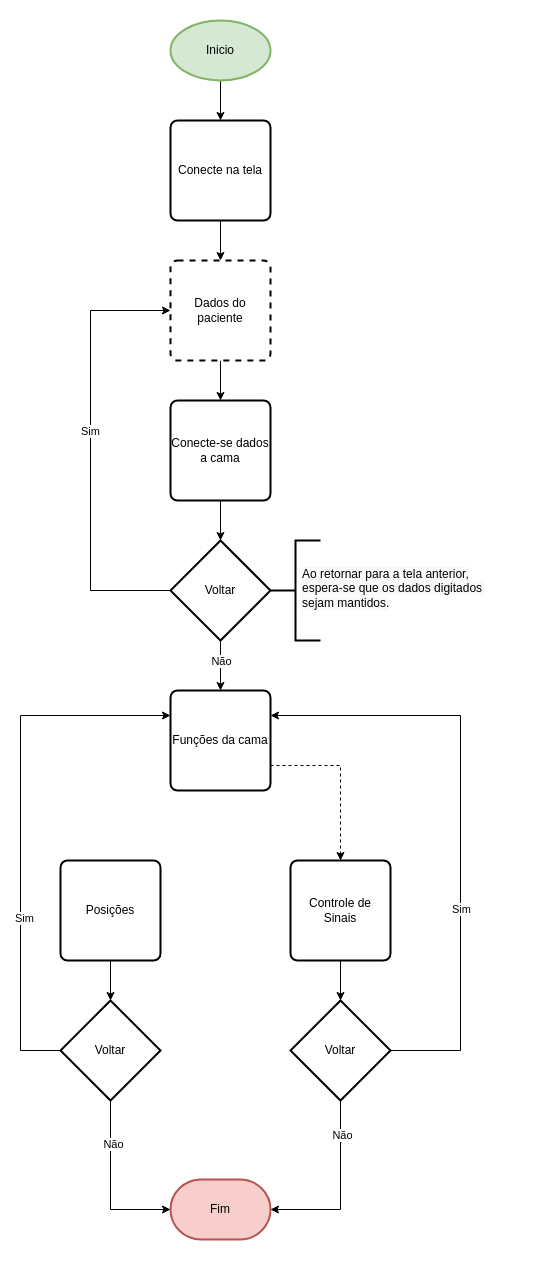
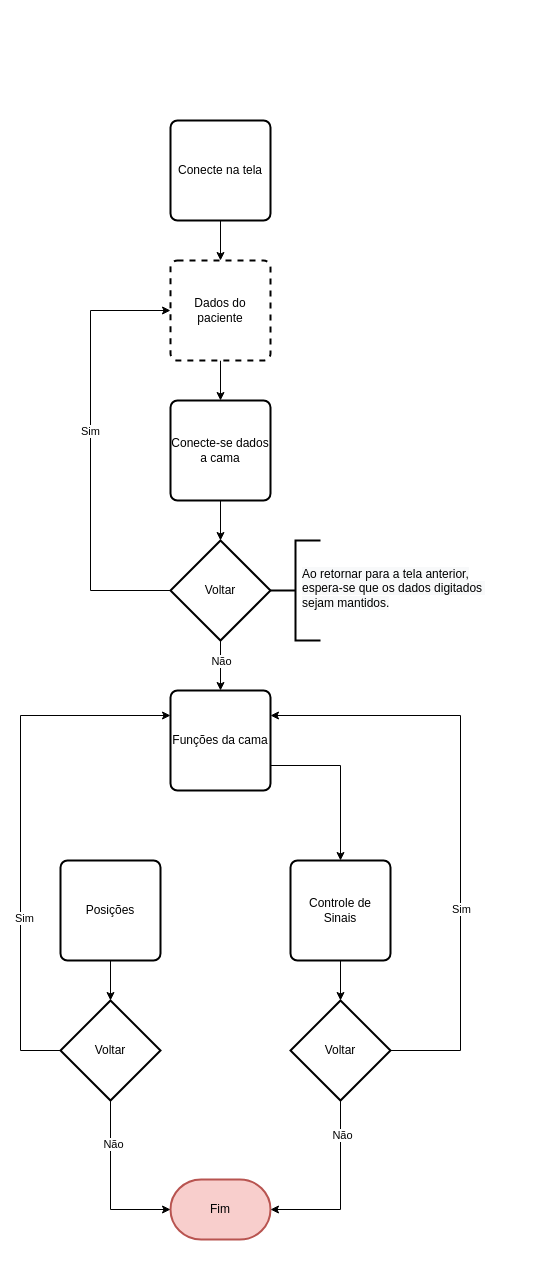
  <mxCell id="0" />
  <mxCell id="1" parent="0" />
- <mxCell id="2" style="edgeStyle=orthogonalEdgeStyle;rounded=0;orthogonalLoop=1;jettySize=auto;html=1;entryX=0.5;entryY=0;entryDx=0;entryDy=0;" edge="1" parent="1" source="3" target="6"><mxGeometry relative="1" as="geometry" /></mxCell>
- <mxCell id="3" value="Inicio" style="strokeWidth=2;html=1;shape=mxgraph.flowchart.start_1;whiteSpace=wrap;fillColor=#d5e8d4;strokeColor=#82b366;" vertex="1" parent="1"><mxGeometry x="170" y="20" width="100" height="60" as="geometry" /></mxCell>
  <mxCell id="4" value="Fim" style="strokeWidth=2;html=1;shape=mxgraph.flowchart.terminator;whiteSpace=wrap;fillColor=#f8cecc;strokeColor=#b85450;" vertex="1" parent="1"><mxGeometry x="170" y="1179" width="100" height="60" as="geometry" /></mxCell>
  <mxCell id="5" style="edgeStyle=orthogonalEdgeStyle;rounded=0;orthogonalLoop=1;jettySize=auto;html=1;entryX=0.5;entryY=0;entryDx=0;entryDy=0;" edge="1" parent="1" source="6" target="8"><mxGeometry relative="1" as="geometry" /></mxCell>
  <mxCell id="6" value="Conecte na tela" style="rounded=1;whiteSpace=wrap;html=1;absoluteArcSize=1;arcSize=14;strokeWidth=2;" vertex="1" parent="1"><mxGeometry x="170" y="120" width="100" height="100" as="geometry" /></mxCell>
  <mxCell id="7" style="edgeStyle=orthogonalEdgeStyle;rounded=0;orthogonalLoop=1;jettySize=auto;html=1;entryX=0.5;entryY=0;entryDx=0;entryDy=0;" edge="1" parent="1" source="8" target="10"><mxGeometry relative="1" as="geometry" /></mxCell>
  <mxCell id="8" value="Dados do paciente" style="rounded=1;whiteSpace=wrap;html=1;absoluteArcSize=1;arcSize=14;strokeWidth=2;dashed=1;" vertex="1" parent="1"><mxGeometry x="170" y="260" width="100" height="100" as="geometry" /></mxCell>
  <mxCell id="9" style="edgeStyle=orthogonalEdgeStyle;rounded=0;orthogonalLoop=1;jettySize=auto;html=1;entryX=0.5;entryY=0;entryDx=0;entryDy=0;entryPerimeter=0;" edge="1" parent="1" source="10" target="19"><mxGeometry relative="1" as="geometry" /></mxCell>
  <mxCell id="10" value="Conecte-se dados a cama" style="rounded=1;whiteSpace=wrap;html=1;absoluteArcSize=1;arcSize=14;strokeWidth=2;" vertex="1" parent="1"><mxGeometry x="170" y="400" width="100" height="100" as="geometry" /></mxCell>
- <mxCell id="11" style="edgeStyle=orthogonalEdgeStyle;rounded=0;orthogonalLoop=1;jettySize=auto;html=1;entryX=0.5;entryY=0;entryDx=0;entryDy=0;exitX=1;exitY=0.75;exitDx=0;exitDy=0;dashed=1;" edge="1" parent="1" source="12" target="23"><mxGeometry relative="1" as="geometry" /></mxCell>
+ <mxCell id="11" style="edgeStyle=orthogonalEdgeStyle;rounded=0;orthogonalLoop=1;jettySize=auto;html=1;entryX=0.5;entryY=0;entryDx=0;entryDy=0;exitX=1;exitY=0.75;exitDx=0;exitDy=0;" edge="1" parent="1" source="12" target="23"><mxGeometry relative="1" as="geometry" /></mxCell>
  <mxCell id="12" value="Funções da cama" style="rounded=1;whiteSpace=wrap;html=1;absoluteArcSize=1;arcSize=14;strokeWidth=2;" vertex="1" parent="1"><mxGeometry x="170" y="690" width="100" height="100" as="geometry" /></mxCell>
  <mxCell id="13" style="edgeStyle=orthogonalEdgeStyle;rounded=0;orthogonalLoop=1;jettySize=auto;html=1;entryX=0.5;entryY=0;entryDx=0;entryDy=0;entryPerimeter=0;" edge="1" parent="1" source="14" target="28"><mxGeometry relative="1" as="geometry" /></mxCell>
  <mxCell id="14" value="Posições" style="rounded=1;whiteSpace=wrap;html=1;absoluteArcSize=1;arcSize=14;strokeWidth=2;" vertex="1" parent="1"><mxGeometry x="60" y="860" width="100" height="100" as="geometry" /></mxCell>
  <mxCell id="15" style="edgeStyle=orthogonalEdgeStyle;rounded=0;orthogonalLoop=1;jettySize=auto;html=1;entryX=0.5;entryY=0;entryDx=0;entryDy=0;" edge="1" parent="1" source="19" target="12"><mxGeometry relative="1" as="geometry" /></mxCell>
  <mxCell id="16" value="Não" style="edgeLabel;html=1;align=center;verticalAlign=middle;resizable=0;points=[];" vertex="1" connectable="0" parent="15"><mxGeometry x="0.271" y="-2" relative="1" as="geometry"><mxPoint x="2" y="-12" as="offset" /></mxGeometry></mxCell>
  <mxCell id="17" style="edgeStyle=orthogonalEdgeStyle;rounded=0;orthogonalLoop=1;jettySize=auto;html=1;entryX=0;entryY=0.5;entryDx=0;entryDy=0;exitX=0;exitY=0.5;exitDx=0;exitDy=0;exitPerimeter=0;" edge="1" parent="1" source="19" target="8"><mxGeometry relative="1" as="geometry"><Array as="points"><mxPoint x="90" y="590" /><mxPoint x="90" y="310" /></Array></mxGeometry></mxCell>
  <mxCell id="18" value="Sim" style="edgeLabel;html=1;align=center;verticalAlign=middle;resizable=0;points=[];" vertex="1" connectable="0" parent="17"><mxGeometry x="0.092" y="1" relative="1" as="geometry"><mxPoint as="offset" /></mxGeometry></mxCell>
  <mxCell id="19" value="Voltar" style="strokeWidth=2;html=1;shape=mxgraph.flowchart.decision;whiteSpace=wrap;" vertex="1" parent="1"><mxGeometry x="170" y="540" width="100" height="100" as="geometry" /></mxCell>
  <mxCell id="20" value="" style="strokeWidth=2;html=1;shape=mxgraph.flowchart.annotation_2;align=left;labelPosition=right;pointerEvents=1;" vertex="1" parent="1"><mxGeometry x="270" y="540" width="50" height="100" as="geometry" /></mxCell>
  <mxCell id="21" value="&lt;span style=&quot;color: rgb(0, 0, 0); font-family: Helvetica; font-size: 12px; font-style: normal; font-variant-ligatures: normal; font-variant-caps: normal; font-weight: 400; letter-spacing: normal; orphans: 2; text-align: left; text-indent: 0px; text-transform: none; widows: 2; word-spacing: 0px; -webkit-text-stroke-width: 0px; background-color: rgb(248, 249, 250); text-decoration-thickness: initial; text-decoration-style: initial; text-decoration-color: initial; float: none; display: inline !important;&quot;&gt;Ao retornar para a tela anterior,&lt;/span&gt;&lt;br style=&quot;color: rgb(0, 0, 0); font-family: Helvetica; font-size: 12px; font-style: normal; font-variant-ligatures: normal; font-variant-caps: normal; font-weight: 400; letter-spacing: normal; orphans: 2; text-align: left; text-indent: 0px; text-transform: none; widows: 2; word-spacing: 0px; -webkit-text-stroke-width: 0px; background-color: rgb(248, 249, 250); text-decoration-thickness: initial; text-decoration-style: initial; text-decoration-color: initial;&quot;&gt;&lt;span style=&quot;color: rgb(0, 0, 0); font-family: Helvetica; font-size: 12px; font-style: normal; font-variant-ligatures: normal; font-variant-caps: normal; font-weight: 400; letter-spacing: normal; orphans: 2; text-align: left; text-indent: 0px; text-transform: none; widows: 2; word-spacing: 0px; -webkit-text-stroke-width: 0px; background-color: rgb(248, 249, 250); text-decoration-thickness: initial; text-decoration-style: initial; text-decoration-color: initial; float: none; display: inline !important;&quot;&gt;espera-se que os dados digitados&amp;nbsp;&lt;/span&gt;&lt;br style=&quot;color: rgb(0, 0, 0); font-family: Helvetica; font-size: 12px; font-style: normal; font-variant-ligatures: normal; font-variant-caps: normal; font-weight: 400; letter-spacing: normal; orphans: 2; text-align: left; text-indent: 0px; text-transform: none; widows: 2; word-spacing: 0px; -webkit-text-stroke-width: 0px; background-color: rgb(248, 249, 250); text-decoration-thickness: initial; text-decoration-style: initial; text-decoration-color: initial;&quot;&gt;&lt;span style=&quot;color: rgb(0, 0, 0); font-family: Helvetica; font-size: 12px; font-style: normal; font-variant-ligatures: normal; font-variant-caps: normal; font-weight: 400; letter-spacing: normal; orphans: 2; text-align: left; text-indent: 0px; text-transform: none; widows: 2; word-spacing: 0px; -webkit-text-stroke-width: 0px; background-color: rgb(248, 249, 250); text-decoration-thickness: initial; text-decoration-style: initial; text-decoration-color: initial; float: none; display: inline !important;&quot;&gt;sejam mantidos.&lt;/span&gt;" style="text;whiteSpace=wrap;html=1;" vertex="1" parent="1"><mxGeometry x="300" y="560" width="220" height="70" as="geometry" /></mxCell>
  <mxCell id="22" style="edgeStyle=orthogonalEdgeStyle;rounded=0;orthogonalLoop=1;jettySize=auto;html=1;entryX=0.5;entryY=0;entryDx=0;entryDy=0;entryPerimeter=0;" edge="1" parent="1" source="23" target="33"><mxGeometry relative="1" as="geometry" /></mxCell>
  <mxCell id="23" value="Controle de Sinais" style="rounded=1;whiteSpace=wrap;html=1;absoluteArcSize=1;arcSize=14;strokeWidth=2;" vertex="1" parent="1"><mxGeometry x="290" y="860" width="100" height="100" as="geometry" /></mxCell>
  <mxCell id="24" style="edgeStyle=orthogonalEdgeStyle;rounded=0;orthogonalLoop=1;jettySize=auto;html=1;entryX=0;entryY=0.25;entryDx=0;entryDy=0;exitX=0;exitY=0.5;exitDx=0;exitDy=0;exitPerimeter=0;" edge="1" parent="1" source="28" target="12"><mxGeometry relative="1" as="geometry"><Array as="points"><mxPoint x="20" y="1050" /><mxPoint x="20" y="715" /></Array></mxGeometry></mxCell>
  <mxCell id="25" value="Sim" style="edgeLabel;html=1;align=center;verticalAlign=middle;resizable=0;points=[];" vertex="1" connectable="0" parent="24"><mxGeometry x="-0.34" y="-3" relative="1" as="geometry"><mxPoint as="offset" /></mxGeometry></mxCell>
  <mxCell id="26" style="edgeStyle=orthogonalEdgeStyle;rounded=0;orthogonalLoop=1;jettySize=auto;html=1;entryX=0;entryY=0.5;entryDx=0;entryDy=0;entryPerimeter=0;exitX=0.5;exitY=1;exitDx=0;exitDy=0;exitPerimeter=0;" edge="1" parent="1" source="28" target="4"><mxGeometry relative="1" as="geometry" /></mxCell>
  <mxCell id="27" value="Não" style="edgeLabel;html=1;align=center;verticalAlign=middle;resizable=0;points=[];" vertex="1" connectable="0" parent="26"><mxGeometry x="-0.497" y="2" relative="1" as="geometry"><mxPoint as="offset" /></mxGeometry></mxCell>
  <mxCell id="28" value="Voltar" style="strokeWidth=2;html=1;shape=mxgraph.flowchart.decision;whiteSpace=wrap;" vertex="1" parent="1"><mxGeometry x="60" y="1000" width="100" height="100" as="geometry" /></mxCell>
  <mxCell id="29" style="edgeStyle=orthogonalEdgeStyle;rounded=0;orthogonalLoop=1;jettySize=auto;html=1;entryX=1;entryY=0.25;entryDx=0;entryDy=0;exitX=1;exitY=0.5;exitDx=0;exitDy=0;exitPerimeter=0;" edge="1" parent="1" source="33" target="12"><mxGeometry relative="1" as="geometry"><Array as="points"><mxPoint x="460" y="1050" /><mxPoint x="460" y="715" /></Array></mxGeometry></mxCell>
  <mxCell id="30" value="Sim" style="edgeLabel;html=1;align=center;verticalAlign=middle;resizable=0;points=[];" vertex="1" connectable="0" parent="29"><mxGeometry x="-0.288" relative="1" as="geometry"><mxPoint as="offset" /></mxGeometry></mxCell>
  <mxCell id="31" style="edgeStyle=orthogonalEdgeStyle;rounded=0;orthogonalLoop=1;jettySize=auto;html=1;entryX=1;entryY=0.5;entryDx=0;entryDy=0;entryPerimeter=0;exitX=0.5;exitY=1;exitDx=0;exitDy=0;exitPerimeter=0;" edge="1" parent="1" source="33" target="4"><mxGeometry relative="1" as="geometry" /></mxCell>
  <mxCell id="32" value="Não" style="edgeLabel;html=1;align=center;verticalAlign=middle;resizable=0;points=[];" vertex="1" connectable="0" parent="31"><mxGeometry x="-0.621" y="1" relative="1" as="geometry"><mxPoint as="offset" /></mxGeometry></mxCell>
  <mxCell id="33" value="Voltar" style="strokeWidth=2;html=1;shape=mxgraph.flowchart.decision;whiteSpace=wrap;" vertex="1" parent="1"><mxGeometry x="290" y="1000" width="100" height="100" as="geometry" /></mxCell>
